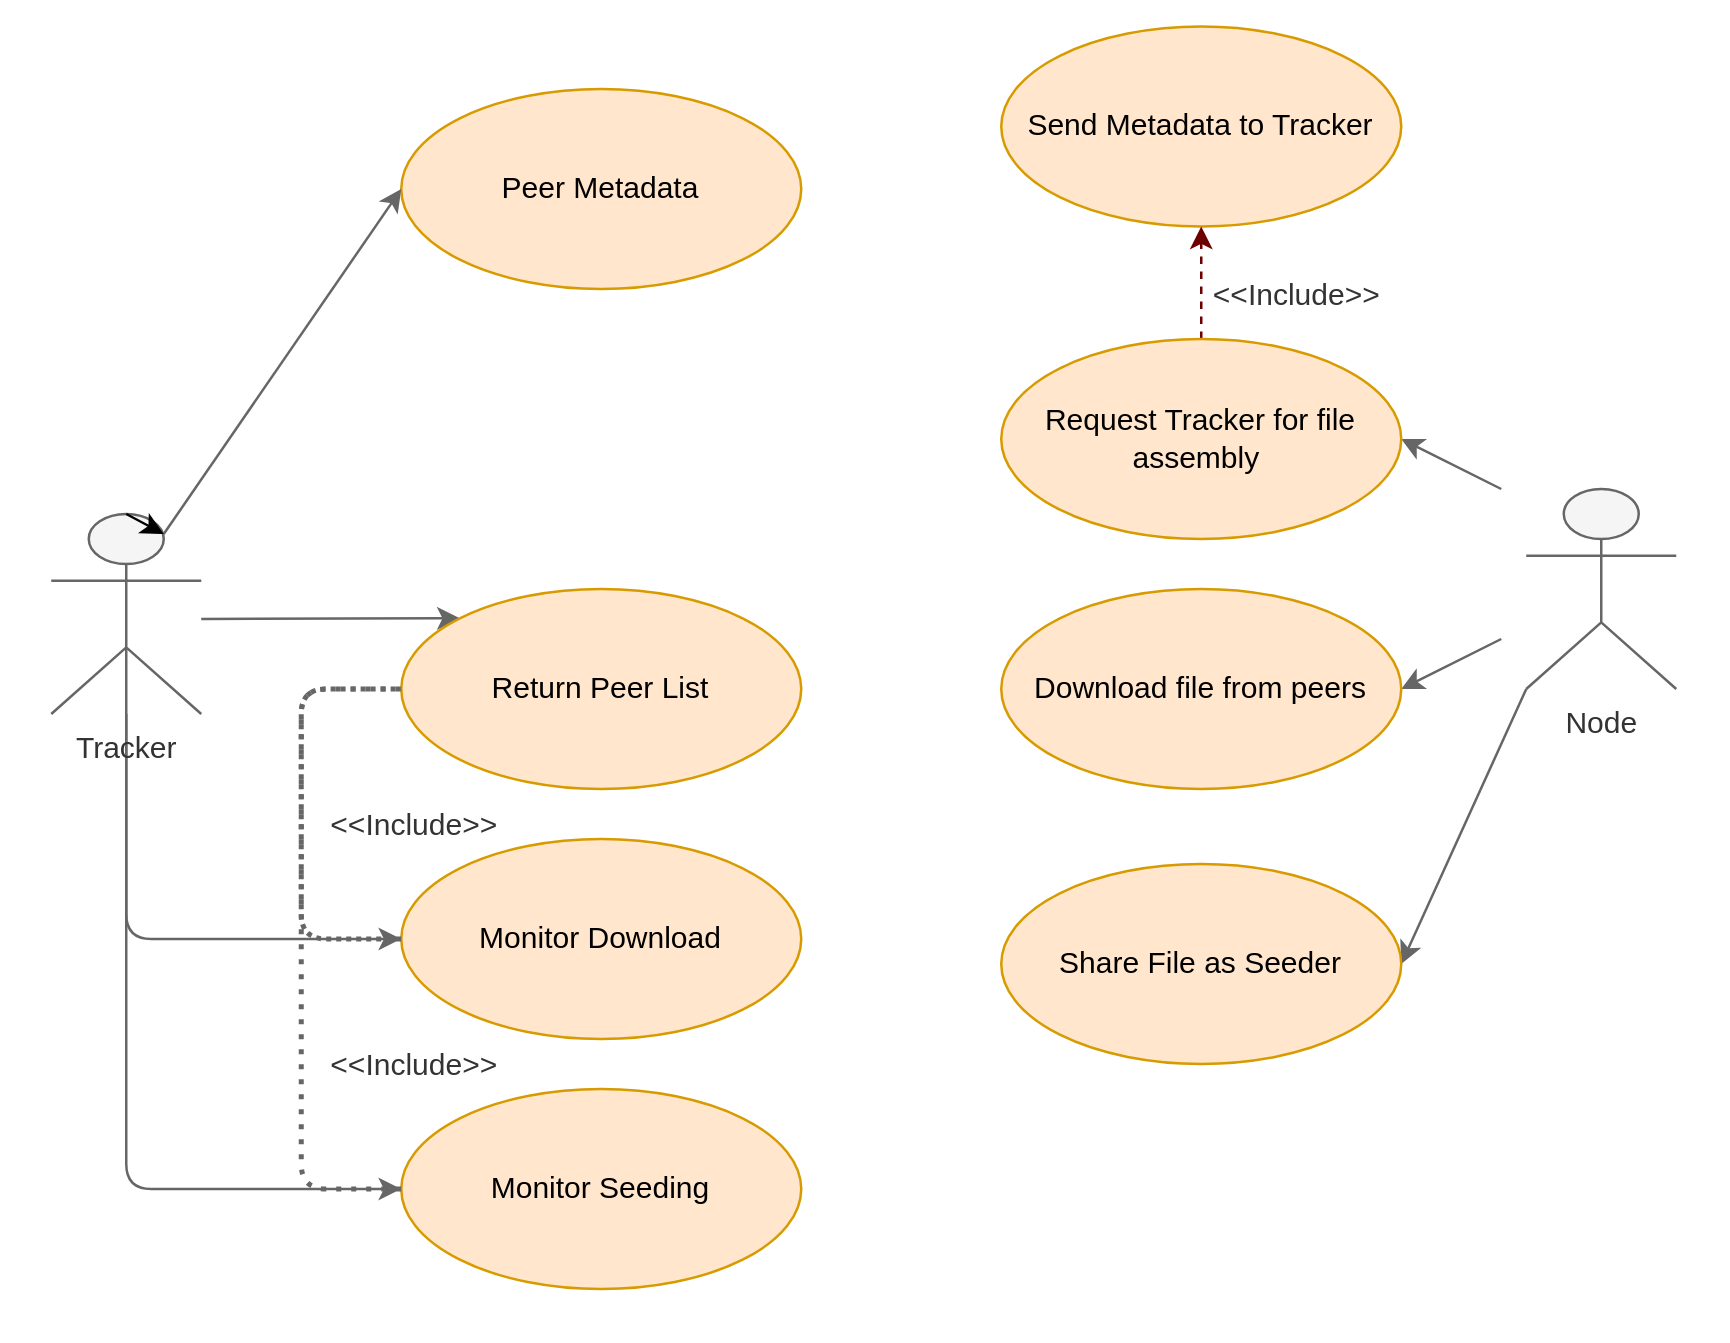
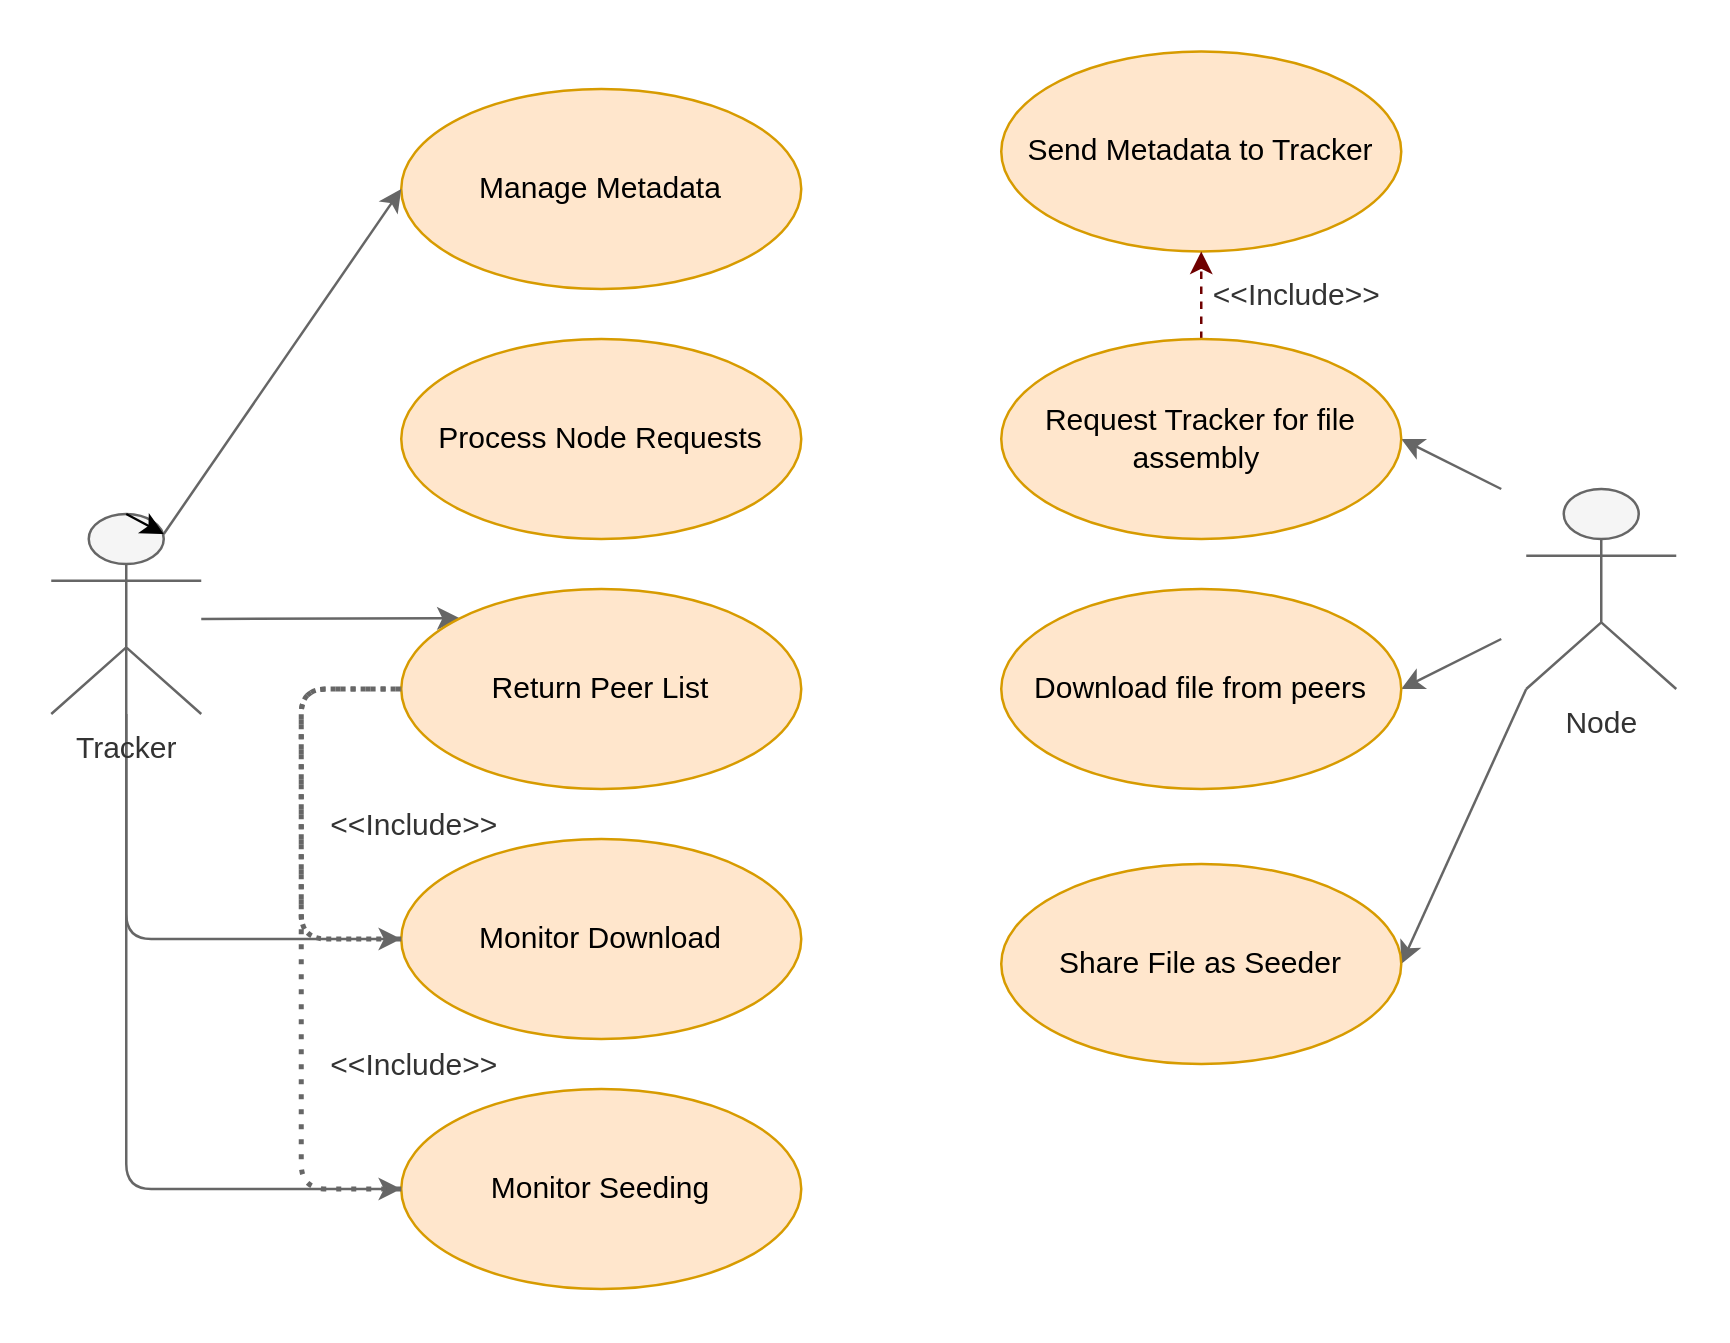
  <mxCell id="0" />
  <mxCell id="1" parent="0" />
  <mxCell id="2" style="edgeStyle=none;html=1;entryX=0;entryY=0;entryDx=0;entryDy=0;fillColor=#f5f5f5;strokeColor=#666666;" parent="1" target="12" edge="1"><mxGeometry relative="1" as="geometry"><mxPoint x="80" y="247" as="sourcePoint" /></mxGeometry></mxCell>
  <mxCell id="3" style="edgeStyle=none;html=1;fillColor=#f5f5f5;strokeColor=#666666;" parent="1" source="5" edge="1"><mxGeometry relative="1" as="geometry"><mxPoint x="160" y="475" as="targetPoint" /><Array as="points"><mxPoint x="50" y="345" /><mxPoint x="50" y="375" /><mxPoint x="50" y="475" /><mxPoint x="90" y="475" /></Array></mxGeometry></mxCell>
  <mxCell id="4" style="edgeStyle=none;html=1;entryX=0;entryY=0.5;entryDx=0;entryDy=0;fillColor=#f5f5f5;strokeColor=#666666;exitX=0.5;exitY=0.67;exitDx=0;exitDy=0;exitPerimeter=0;" parent="1" source="5" target="13" edge="1"><mxGeometry relative="1" as="geometry"><Array as="points"><mxPoint x="50" y="375" /></Array></mxGeometry></mxCell>
  <mxCell id="5" value="Tracker" style="shape=umlActor;verticalLabelPosition=bottom;verticalAlign=top;html=1;outlineConnect=0;fillColor=#f5f5f5;fontColor=#333333;strokeColor=#666666;" parent="1" vertex="1"><mxGeometry x="20" y="205" width="60" height="80" as="geometry" /></mxCell>
  <mxCell id="6" style="edgeStyle=none;html=1;entryX=1;entryY=0.5;entryDx=0;entryDy=0;fillColor=#f5f5f5;strokeColor=#666666;" parent="1" target="17" edge="1"><mxGeometry relative="1" as="geometry"><mxPoint x="600" y="255" as="sourcePoint" /></mxGeometry></mxCell>
  <mxCell id="7" style="edgeStyle=none;html=1;entryX=1;entryY=0.5;entryDx=0;entryDy=0;fillColor=#f5f5f5;strokeColor=#666666;" parent="1" target="19" edge="1"><mxGeometry relative="1" as="geometry"><mxPoint x="680" y="375" as="targetPoint" /><mxPoint x="600" y="195" as="sourcePoint" /></mxGeometry></mxCell>
  <mxCell id="8" style="edgeStyle=none;html=1;entryX=1;entryY=0.5;entryDx=0;entryDy=0;exitX=0;exitY=1;exitDx=0;exitDy=0;exitPerimeter=0;fillColor=#f5f5f5;strokeColor=#666666;" parent="1" source="9" target="15" edge="1"><mxGeometry relative="1" as="geometry" /></mxCell>
  <mxCell id="9" value="Node" style="shape=umlActor;verticalLabelPosition=bottom;verticalAlign=top;html=1;outlineConnect=0;fillColor=#f5f5f5;fontColor=#333333;strokeColor=#666666;" parent="1" vertex="1"><mxGeometry x="610" y="195" width="60" height="80" as="geometry" /></mxCell>
- <mxCell id="10" value="Peer Metadata" style="ellipse;whiteSpace=wrap;html=1;fillColor=#ffe6cc;strokeColor=#d79b00;fontColor=#000000;" parent="1" vertex="1"><mxGeometry x="160" y="35" width="160" height="80" as="geometry" /></mxCell>
+ <mxCell id="10" value="Manage Metadata" style="ellipse;whiteSpace=wrap;html=1;fillColor=#ffe6cc;strokeColor=#d79b00;fontColor=#000000;" parent="1" vertex="1"><mxGeometry x="160" y="35" width="160" height="80" as="geometry" /></mxCell>
+ <mxCell id="11" value="Process Node Requests" style="ellipse;whiteSpace=wrap;html=1;fillColor=#ffe6cc;strokeColor=#d79b00;fontColor=#000000;" parent="1" vertex="1"><mxGeometry x="160" y="135" width="160" height="80" as="geometry" /></mxCell>
  <mxCell id="12" value="Return Peer List" style="ellipse;whiteSpace=wrap;html=1;fillColor=#ffe6cc;strokeColor=#d79b00;fontColor=#000000;" parent="1" vertex="1"><mxGeometry x="160" y="235" width="160" height="80" as="geometry" /></mxCell>
  <mxCell id="13" value="Monitor Download" style="ellipse;whiteSpace=wrap;html=1;fillColor=#ffe6cc;strokeColor=#d79b00;fontColor=#000000;" parent="1" vertex="1"><mxGeometry x="160" y="335" width="160" height="80" as="geometry" /></mxCell>
- <mxCell id="14" value="Send Metadata to Tracker" style="ellipse;whiteSpace=wrap;html=1;fillColor=#ffe6cc;strokeColor=#d79b00;fontColor=#000000;" parent="1" vertex="1"><mxGeometry x="400" y="10" width="160" height="80" as="geometry" /></mxCell>
+ <mxCell id="14" value="Send Metadata to Tracker" style="ellipse;whiteSpace=wrap;html=1;fillColor=#ffe6cc;strokeColor=#d79b00;fontColor=#000000;" parent="1" vertex="1"><mxGeometry x="400" y="20" width="160" height="80" as="geometry" /></mxCell>
  <mxCell id="15" value="Share File as Seeder" style="ellipse;whiteSpace=wrap;html=1;fillColor=#ffe6cc;strokeColor=#d79b00;fontColor=#000000;" parent="1" vertex="1"><mxGeometry x="400" y="345" width="160" height="80" as="geometry" /></mxCell>
  <mxCell id="16" style="edgeStyle=none;html=1;entryX=0;entryY=0.5;entryDx=0;entryDy=0;exitX=0.75;exitY=0.1;exitDx=0;exitDy=0;exitPerimeter=0;fillColor=#f5f5f5;strokeColor=#666666;" parent="1" source="5" target="10" edge="1"><mxGeometry relative="1" as="geometry" /></mxCell>
  <mxCell id="17" value="Download file from peers" style="ellipse;whiteSpace=wrap;html=1;fillColor=#ffe6cc;strokeColor=#d79b00;fontColor=#000000;" parent="1" vertex="1"><mxGeometry x="400" y="235" width="160" height="80" as="geometry" /></mxCell>
  <mxCell id="18" style="edgeStyle=none;html=1;exitX=0.5;exitY=0;exitDx=0;exitDy=0;entryX=0.5;entryY=1;entryDx=0;entryDy=0;dashed=1;fillColor=#a20025;strokeColor=#6F0000;" parent="1" source="19" target="14" edge="1"><mxGeometry relative="1" as="geometry" /></mxCell>
  <mxCell id="19" value="Request Tracker for file assembly&amp;nbsp;" style="ellipse;whiteSpace=wrap;html=1;fillColor=#ffe6cc;strokeColor=#d79b00;fontColor=#000000;" parent="1" vertex="1"><mxGeometry x="400" y="135" width="160" height="80" as="geometry" /></mxCell>
  <mxCell id="20" value="Monitor Seeding" style="ellipse;whiteSpace=wrap;html=1;fillColor=#ffe6cc;strokeColor=#d79b00;fontColor=#000000;" parent="1" vertex="1"><mxGeometry x="160" y="435" width="160" height="80" as="geometry" /></mxCell>
  <mxCell id="21" value="" style="endArrow=none;dashed=1;html=1;strokeWidth=2;entryX=0;entryY=0.5;entryDx=0;entryDy=0;dashPattern=1 2;fillColor=#f5f5f5;strokeColor=#666666;" parent="1" target="12" edge="1"><mxGeometry width="50" height="50" relative="1" as="geometry"><mxPoint x="160" y="475" as="sourcePoint" /><mxPoint x="310" y="285" as="targetPoint" /><Array as="points"><mxPoint x="160" y="475" /><mxPoint x="120" y="475" /><mxPoint x="120" y="275" /></Array></mxGeometry></mxCell>
  <mxCell id="22" value="" style="endArrow=none;html=1;strokeWidth=2;exitX=0;exitY=0.5;exitDx=0;exitDy=0;dashed=1;entryX=0;entryY=0.5;entryDx=0;entryDy=0;dashPattern=1 1;fillColor=#f5f5f5;strokeColor=#666666;" parent="1" source="13" target="12" edge="1"><mxGeometry width="50" height="50" relative="1" as="geometry"><mxPoint x="140" y="475" as="sourcePoint" /><mxPoint x="130" y="275" as="targetPoint" /><Array as="points"><mxPoint x="120" y="375" /><mxPoint x="120" y="275" /></Array></mxGeometry></mxCell>
  <mxCell id="23" value="&amp;lt;&amp;lt;Include&amp;gt;&amp;gt;" style="text;html=1;align=center;verticalAlign=middle;resizable=0;points=[];autosize=1;fillColor=none;fontColor=#333333;strokeColor=none;" parent="1" vertex="1"><mxGeometry x="473" y="103" width="90" height="30" as="geometry" /></mxCell>
  <mxCell id="24" value="&amp;lt;&amp;lt;Include&amp;gt;&amp;gt;" style="text;html=1;align=center;verticalAlign=middle;resizable=0;points=[];autosize=1;fillColor=none;fontColor=#333333;strokeColor=none;" vertex="1" parent="1"><mxGeometry x="120" y="315" width="90" height="30" as="geometry" /></mxCell>
  <mxCell id="25" value="&amp;lt;&amp;lt;Include&amp;gt;&amp;gt;" style="text;html=1;align=center;verticalAlign=middle;resizable=0;points=[];autosize=1;fillColor=none;fontColor=#333333;strokeColor=none;" vertex="1" parent="1"><mxGeometry x="120" y="411" width="90" height="30" as="geometry" /></mxCell>
  <mxCell id="26" style="edgeStyle=none;html=1;exitX=0.5;exitY=0;exitDx=0;exitDy=0;exitPerimeter=0;entryX=0.75;entryY=0.1;entryDx=0;entryDy=0;entryPerimeter=0;" edge="1" parent="1" source="5" target="5"><mxGeometry relative="1" as="geometry" /></mxCell>
